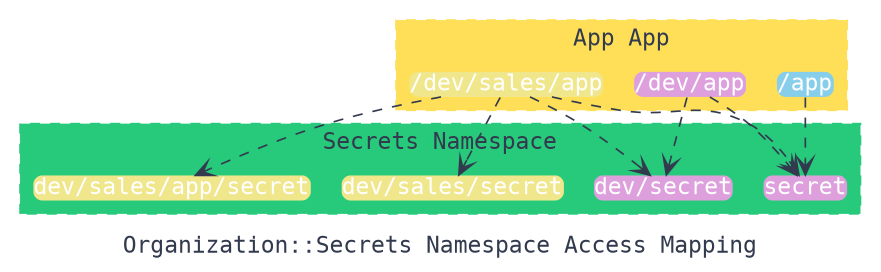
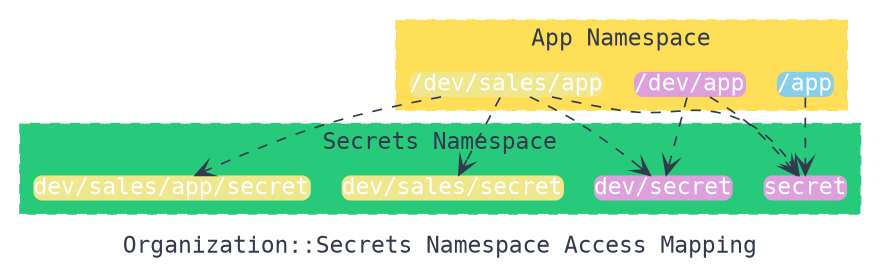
  digraph {
    fontcolor="#323a4e"
    fontname="DejaVu Sans Mono"
    label="Organization::Secrets Namespace Access Mapping"
    rankdir=TB
    node [color="#FC4661" fillcolor=plum fontcolor=white fontname="DejaVu Sans Mono" shape=plain style="rounded,filled"]
    edge [arrowhead=vee arrowtail=vee color="#323a4e" fontcolor="#323a4e" fontname="DejaVu Sans Mono" style=dashed]
    n1 [fillcolor=skyblue label="/app"]
    n2 [label="/dev/app"]
    n3 [fillcolor=khaki label="/dev/sales/app"]
    n4 [label=secret]
    n5 [label="dev/secret"]
    n6 [fillcolor=khaki label="dev/sales/secret"]
    n7 [fillcolor=khaki label="dev/sales/app/secret"]
    subgraph cluster_1 {
      color="#FEDF57"
      fillcolor="#FEDF57"
-     label="App App"
+     label="App Namespace"
      style="dashed,filled"
      n1
      n2
      n3
    }
    subgraph cluster_2 {
      color="#27C97B"
      fillcolor="#27C97B"
      label="Secrets Namespace"
      style="dashed,filled"
      n4
      n5
      n6
      n7
    }
    n1 -> n4
    n2 -> n4
    n2 -> n5
    n3 -> n4
    n3 -> n5
    n3 -> n6
    n3 -> n7
  }
